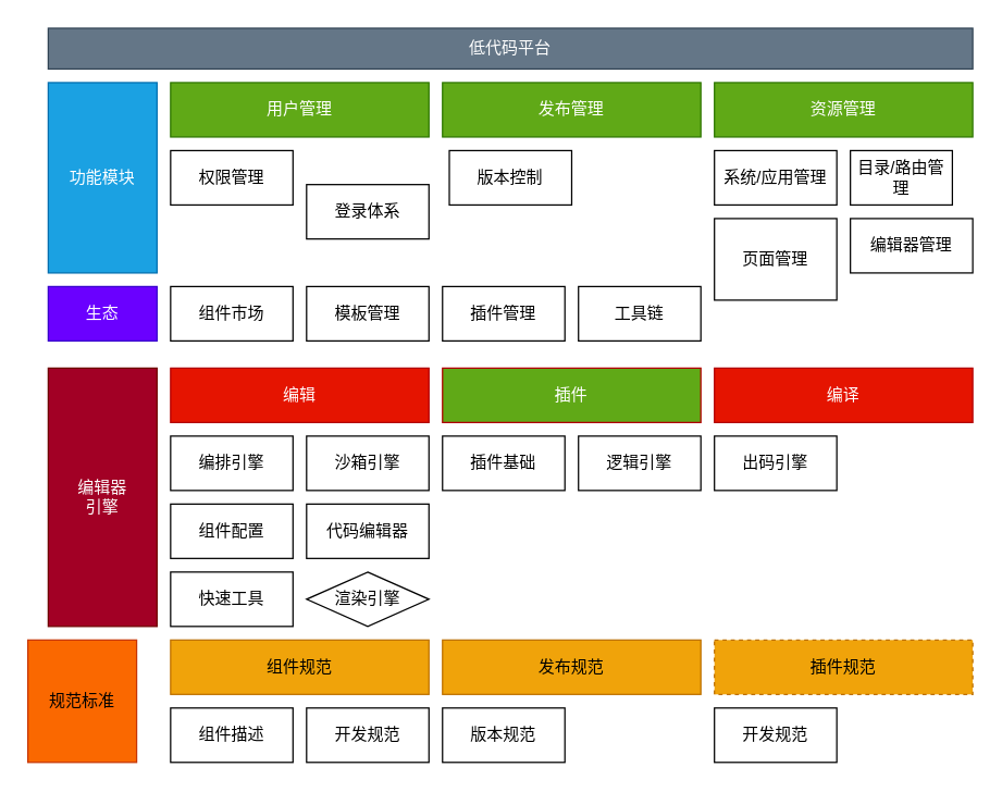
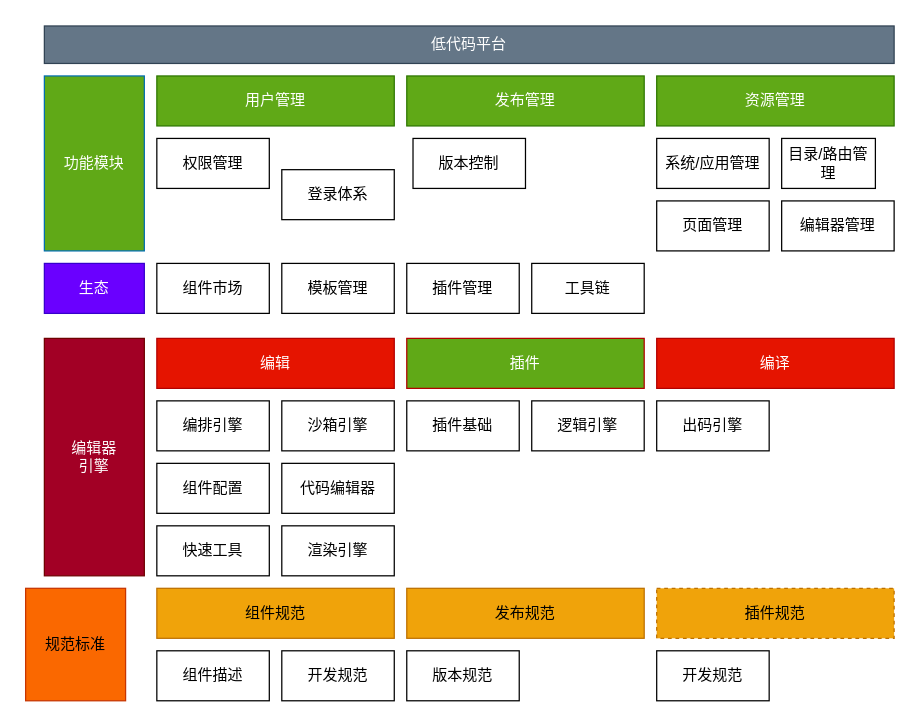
  <mxCell id="0" />
  <mxCell id="1" parent="0" />
- <mxCell id="2" value="功能模块" style="rounded=0;whiteSpace=wrap;html=1;fillColor=#1ba1e2;fontColor=#ffffff;strokeColor=#006EAF;" vertex="1" parent="1"><mxGeometry x="35" y="60" width="80" height="140" as="geometry" /></mxCell>
+ <mxCell id="2" value="功能模块" style="rounded=0;whiteSpace=wrap;html=1;fillColor=#60a917;fontColor=#ffffff;strokeColor=#006EAF;" vertex="1" parent="1"><mxGeometry x="35" y="60" width="80" height="140" as="geometry" /></mxCell>
  <mxCell id="3" value="编辑器&lt;br&gt;引擎" style="rounded=0;whiteSpace=wrap;html=1;fillColor=#a20025;fontColor=#ffffff;strokeColor=#6F0000;" vertex="1" parent="1"><mxGeometry x="35" y="270" width="80" height="190" as="geometry" /></mxCell>
  <mxCell id="4" value="编辑" style="rounded=0;whiteSpace=wrap;html=1;fillColor=#e51400;fontColor=#ffffff;strokeColor=#B20000;" vertex="1" parent="1"><mxGeometry x="125" y="270" width="190" height="40" as="geometry" /></mxCell>
  <mxCell id="5" value="编译" style="rounded=0;whiteSpace=wrap;html=1;fillColor=#e51400;fontColor=#ffffff;strokeColor=#B20000;" vertex="1" parent="1"><mxGeometry x="525" y="270" width="190" height="40" as="geometry" /></mxCell>
  <mxCell id="6" value="组件规范" style="rounded=0;whiteSpace=wrap;html=1;fillColor=#f0a30a;fontColor=#000000;strokeColor=#BD7000;" vertex="1" parent="1"><mxGeometry x="125" y="470" width="190" height="40" as="geometry" /></mxCell>
  <mxCell id="7" value="权限管理" style="rounded=0;whiteSpace=wrap;html=1;" vertex="1" parent="1"><mxGeometry x="125" y="110" width="90" height="40" as="geometry" /></mxCell>
  <mxCell id="8" value="用户管理" style="rounded=0;whiteSpace=wrap;html=1;fillColor=#60a917;fontColor=#ffffff;strokeColor=#2D7600;" vertex="1" parent="1"><mxGeometry x="125" y="60" width="190" height="40" as="geometry" /></mxCell>
  <mxCell id="9" value="版本控制" style="rounded=0;whiteSpace=wrap;html=1;" vertex="1" parent="1"><mxGeometry x="330" y="110" width="90" height="40" as="geometry" /></mxCell>
  <mxCell id="10" value="发布管理" style="rounded=0;whiteSpace=wrap;html=1;fillColor=#60a917;fontColor=#ffffff;strokeColor=#2D7600;" vertex="1" parent="1"><mxGeometry x="325" y="60" width="190" height="40" as="geometry" /></mxCell>
  <mxCell id="11" value="出码引擎" style="rounded=0;whiteSpace=wrap;html=1;" vertex="1" parent="1"><mxGeometry x="525" y="320" width="90" height="40" as="geometry" /></mxCell>
  <mxCell id="12" value="组件市场" style="rounded=0;whiteSpace=wrap;html=1;" vertex="1" parent="1"><mxGeometry x="125" y="210" width="90" height="40" as="geometry" /></mxCell>
  <mxCell id="13" value="规范标准" style="rounded=0;whiteSpace=wrap;html=1;fillColor=#fa6800;fontColor=#000000;strokeColor=#C73500;" vertex="1" parent="1"><mxGeometry x="20" y="470" width="80" height="90" as="geometry" /></mxCell>
  <mxCell id="14" value="编排引擎" style="rounded=0;whiteSpace=wrap;html=1;" vertex="1" parent="1"><mxGeometry x="125" y="320" width="90" height="40" as="geometry" /></mxCell>
- <mxCell id="15" value="渲染引擎" style="rhombus;whiteSpace=wrap;html=1;" vertex="1" parent="1"><mxGeometry x="225" y="420" width="90" height="40" as="geometry" /></mxCell>
+ <mxCell id="15" value="渲染引擎" style="rounded=0;whiteSpace=wrap;html=1;" vertex="1" parent="1"><mxGeometry x="225" y="420" width="90" height="40" as="geometry" /></mxCell>
  <mxCell id="16" value="快速工具" style="rounded=0;whiteSpace=wrap;html=1;" vertex="1" parent="1"><mxGeometry x="125" y="420" width="90" height="40" as="geometry" /></mxCell>
  <mxCell id="17" value="组件描述" style="rounded=0;whiteSpace=wrap;html=1;" vertex="1" parent="1"><mxGeometry x="125" y="520" width="90" height="40" as="geometry" /></mxCell>
  <mxCell id="18" value="开发规范" style="rounded=0;whiteSpace=wrap;html=1;" vertex="1" parent="1"><mxGeometry x="225" y="520" width="90" height="40" as="geometry" /></mxCell>
  <mxCell id="19" value="低代码平台" style="rounded=0;whiteSpace=wrap;html=1;fillColor=#647687;strokeColor=#314354;fontColor=#ffffff;" vertex="1" parent="1"><mxGeometry x="35" y="20" width="680" height="30" as="geometry" /></mxCell>
  <mxCell id="20" value="模板管理" style="rounded=0;whiteSpace=wrap;html=1;" vertex="1" parent="1"><mxGeometry x="225" y="210" width="90" height="40" as="geometry" /></mxCell>
  <mxCell id="21" value="生态" style="rounded=0;whiteSpace=wrap;html=1;fillColor=#6a00ff;fontColor=#ffffff;strokeColor=#3700CC;" vertex="1" parent="1"><mxGeometry x="35" y="210" width="80" height="40" as="geometry" /></mxCell>
  <mxCell id="22" value="插件管理" style="rounded=0;whiteSpace=wrap;html=1;" vertex="1" parent="1"><mxGeometry x="325" y="210" width="90" height="40" as="geometry" /></mxCell>
  <mxCell id="23" value="工具链" style="rounded=0;whiteSpace=wrap;html=1;" vertex="1" parent="1"><mxGeometry x="425" y="210" width="90" height="40" as="geometry" /></mxCell>
  <mxCell id="24" value="资源管理" style="rounded=0;whiteSpace=wrap;html=1;fillColor=#60a917;fontColor=#ffffff;strokeColor=#2D7600;" vertex="1" parent="1"><mxGeometry x="525" y="60" width="190" height="40" as="geometry" /></mxCell>
  <mxCell id="25" value="发布规范" style="rounded=0;whiteSpace=wrap;html=1;fillColor=#f0a30a;fontColor=#000000;strokeColor=#BD7000;" vertex="1" parent="1"><mxGeometry x="325" y="470" width="190" height="40" as="geometry" /></mxCell>
  <mxCell id="26" value="插件规范" style="rounded=0;whiteSpace=wrap;html=1;fillColor=#f0a30a;fontColor=#000000;strokeColor=#BD7000;dashed=1;" vertex="1" parent="1"><mxGeometry x="525" y="470" width="190" height="40" as="geometry" /></mxCell>
  <mxCell id="27" value="插件" style="rounded=0;whiteSpace=wrap;html=1;fillColor=#60a917;fontColor=#ffffff;strokeColor=#B20000;" vertex="1" parent="1"><mxGeometry x="325" y="270" width="190" height="40" as="geometry" /></mxCell>
  <mxCell id="28" value="逻辑引擎" style="rounded=0;whiteSpace=wrap;html=1;" vertex="1" parent="1"><mxGeometry x="425" y="320" width="90" height="40" as="geometry" /></mxCell>
  <mxCell id="29" value="系统/应用管理" style="rounded=0;whiteSpace=wrap;html=1;" vertex="1" parent="1"><mxGeometry x="525" y="110" width="90" height="40" as="geometry" /></mxCell>
- <mxCell id="30" value="页面管理" style="rounded=0;whiteSpace=wrap;html=1;" vertex="1" parent="1"><mxGeometry x="525" y="160" width="90" height="60" as="geometry" /></mxCell>
+ <mxCell id="30" value="页面管理" style="rounded=0;whiteSpace=wrap;html=1;" vertex="1" parent="1"><mxGeometry x="525" y="160" width="90" height="40" as="geometry" /></mxCell>
  <mxCell id="31" value="目录/路由管理" style="rounded=0;whiteSpace=wrap;html=1;" vertex="1" parent="1"><mxGeometry x="625" y="110" width="75" height="40" as="geometry" /></mxCell>
  <mxCell id="32" value="版本规范" style="rounded=0;whiteSpace=wrap;html=1;" vertex="1" parent="1"><mxGeometry x="325" y="520" width="90" height="40" as="geometry" /></mxCell>
  <mxCell id="33" value="开发规范" style="rounded=0;whiteSpace=wrap;html=1;" vertex="1" parent="1"><mxGeometry x="525" y="520" width="90" height="40" as="geometry" /></mxCell>
  <mxCell id="34" value="沙箱引擎" style="rounded=0;whiteSpace=wrap;html=1;" vertex="1" parent="1"><mxGeometry x="225" y="320" width="90" height="40" as="geometry" /></mxCell>
  <mxCell id="35" value="组件配置" style="rounded=0;whiteSpace=wrap;html=1;" vertex="1" parent="1"><mxGeometry x="125" y="370" width="90" height="40" as="geometry" /></mxCell>
  <mxCell id="36" value="插件基础" style="rounded=0;whiteSpace=wrap;html=1;" vertex="1" parent="1"><mxGeometry x="325" y="320" width="90" height="40" as="geometry" /></mxCell>
  <mxCell id="37" value="代码编辑器" style="rounded=0;whiteSpace=wrap;html=1;" vertex="1" parent="1"><mxGeometry x="225" y="370" width="90" height="40" as="geometry" /></mxCell>
  <mxCell id="38" value="编辑器管理" style="rounded=0;whiteSpace=wrap;html=1;" vertex="1" parent="1"><mxGeometry x="625" y="160" width="90" height="40" as="geometry" /></mxCell>
  <mxCell id="39" value="登录体系" style="rounded=0;whiteSpace=wrap;html=1;" vertex="1" parent="1"><mxGeometry x="225" y="135" width="90" height="40" as="geometry" /></mxCell>
